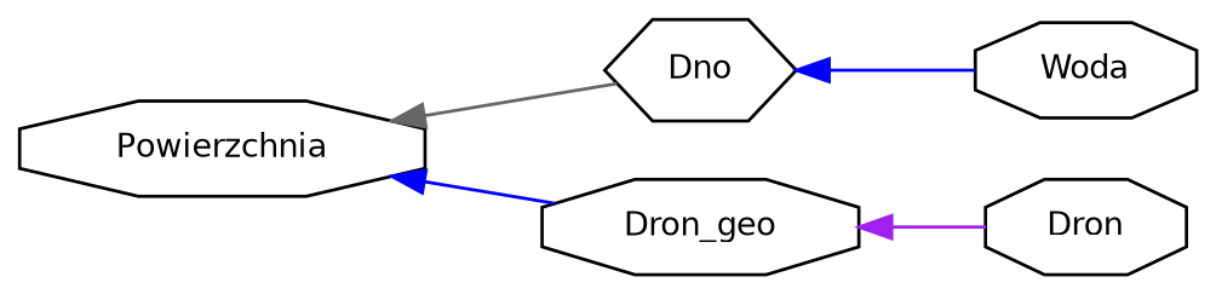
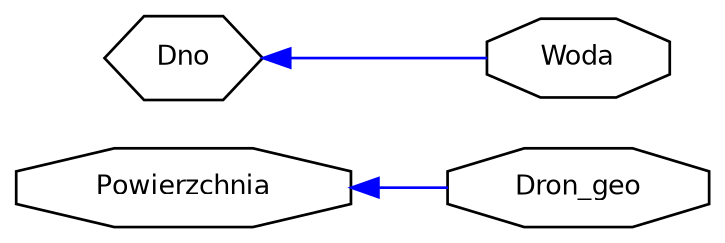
  digraph {
    rankdir=LR
    node [color=black fillcolor=white fontname=Helvetica fontsize=10 shape=octagon style=filled]
    edge [color=blue dir=back fontname=Helvetica fontsize=10 labelfontname=Helvetica labelfontsize=10 style=solid]
    n1 [height=0.2 label=Powierzchnia width=0.4]
    n2 [height=0.2 label=Dno shape=hexagon width=0.4]
    n3 [height=0.2 label=Dron_geo width=0.4]
    n4 [height=0.2 label=Woda width=0.4]
-   n5 [height=0.2 label=Dron width=0.4]
-   n1 -> n2 [color=gray40]
    n1 -> n3
    n2 -> n4
-   n3 -> n5 [color=purple]
  }
